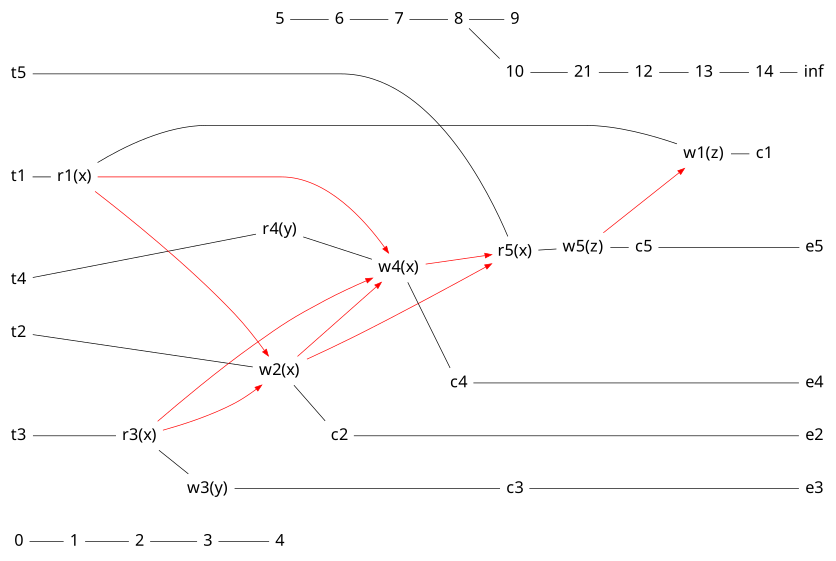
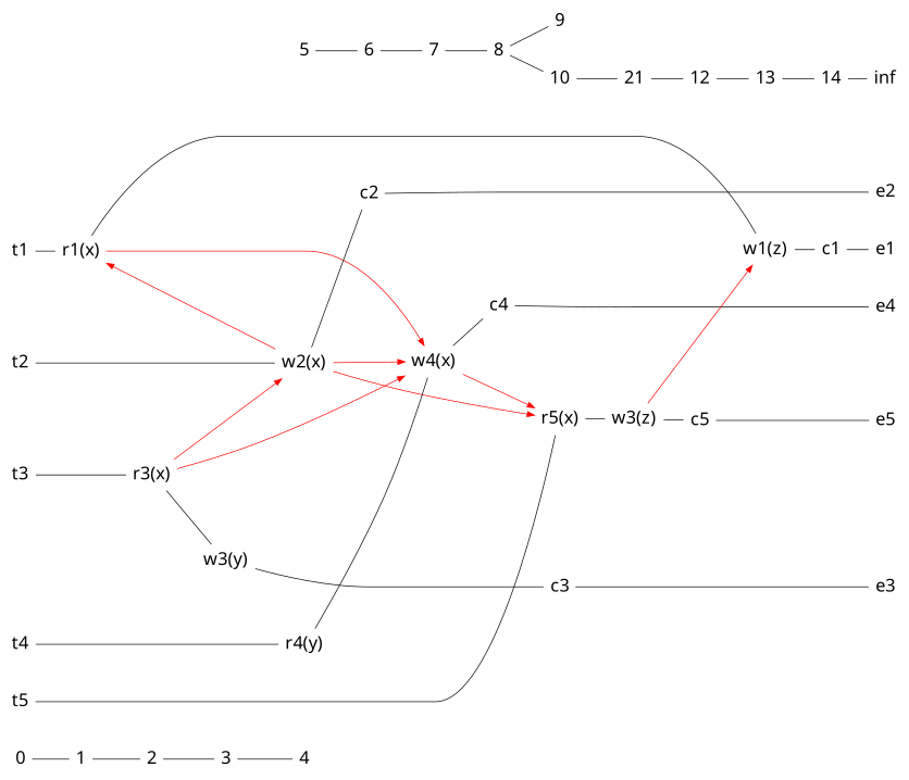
  digraph {
    fontname=Roboto
    rankdir=LR
    ranksep=0.2
    node [fontname="MJXc-TeX-math-I,MJXc-TeX-math-Ix,MJXc-TeX-math-Iw" fontsize=12 margin=0.05 shape=plaintext]
    edge [arrowsize=0 minlen=1 penwidth=0.5]
    0 [height=0 width=0]
    t1 [height=0 width=0]
    t2 [height=0 width=0]
    t3 [height=0 width=0]
    t4 [height=0 width=0]
    t5 [height=0 width=0]
    1 [height=0 width=0]
    "r1(x)" [height=0 width=0]
    2 [height=0 width=0]
    "r3(x)" [height=0 width=0]
    3 [height=0 width=0]
    "w3(y)" [height=0 width=0]
    4 [height=0 width=0]
    "w2(x)" [height=0 width=0]
    5 [height=0 width=0]
    "r4(y)" [height=0 width=0]
    6 [height=0 width=0]
    c2 [height=0 width=0]
    7 [height=0 width=0]
    "w4(x)" [height=0 width=0]
    8 [height=0 width=0]
    c4 [height=0 width=0]
    9 [height=0 width=0]
    "r5(x)" [height=0 width=0]
    10 [height=0 width=0]
    c3 [height=0 width=0]
    n27 [height=0 label=21 width=0]
-   "w5(z)" [height=0 width=0]
+   "w5(z)" [height=0 width=0 label="w3(z)"]
    12 [height=0 width=0]
    c5 [height=0 width=0]
    13 [height=0 width=0]
    "w1(z)" [height=0 width=0]
    14 [height=0 width=0]
    c1 [height=0 width=0]
    inf [height=0 width=0]
+   e1 [height=0 width=0]
    e2 [height=0 width=0]
    e3 [height=0 width=0]
    e4 [height=0 width=0]
    e5 [height=0 width=0]
    subgraph sub_1 {
      rank=same
      0
      t1
      t2
      t3
      t4
      t5
    }
    subgraph sub_2 {
      rank=same
      1
      "r1(x)"
    }
    subgraph sub_3 {
      rank=same
      2
      "r3(x)"
    }
    subgraph sub_4 {
      rank=same
      3
      "w3(y)"
    }
    subgraph sub_5 {
      rank=same
      4
      "w2(x)"
    }
    subgraph sub_6 {
      rank=same
      5
      "r4(y)"
    }
    subgraph sub_7 {
      rank=same
      6
      c2
    }
    subgraph sub_8 {
      rank=same
      7
      "w4(x)"
    }
    subgraph sub_9 {
      rank=same
      8
      c4
    }
    subgraph sub_10 {
      rank=same
      9
      "r5(x)"
    }
    subgraph sub_11 {
      rank=same
      10
      c3
    }
    subgraph sub_12 {
      rank=same
      n27
      "w5(z)"
    }
    subgraph sub_13 {
      rank=same
      12
      c5
    }
    subgraph sub_14 {
      rank=same
      13
      "w1(z)"
    }
    subgraph sub_15 {
      rank=same
      14
      c1
    }
    subgraph sub_16 {
      rank=same
      inf
+     e1
      e2
      e3
      e4
      e5
    }
    subgraph sub_17 {
      t1
      "r1(x)"
      "w1(z)"
      c1
+     e1
    }
    subgraph sub_18 {
      t2
      "w2(x)"
      c2
      e2
    }
    subgraph sub_19 {
      t3
      "r3(x)"
      "w3(y)"
      c3
      e3
    }
    subgraph sub_20 {
      t4
      "r4(y)"
      "w4(x)"
      c4
      e4
    }
    subgraph sub_21 {
      t5
      "r5(x)"
      "w5(z)"
      c5
      e5
    }
    subgraph sub_22 {
      mindist=100.0
      0
      1
      2
      3
      4
      5
      6
      7
      8
      9
      10
      n27
      12
      13
      14
      inf
    }
    0 -> 1
    t1 -> "r1(x)"
    t2 -> "w2(x)"
    t3 -> "r3(x)"
    t4 -> "r4(y)"
    t5 -> "r5(x)"
    1 -> 2
-   "r1(x)" -> "w2(x)" [arrowsize=0.5 color=red]
+   "w2(x)" -> "r1(x)" [arrowsize=0.5 color=red]
    "r1(x)" -> "w4(x)" [arrowsize=0.5 color=red]
    "r1(x)" -> "w1(z)"
    2 -> 3
    "r3(x)" -> "w3(y)"
    "r3(x)" -> "w2(x)" [arrowsize=0.5 color=red]
    "r3(x)" -> "w4(x)" [arrowsize=0.5 color=red]
    3 -> 4
    "w3(y)" -> c3
    "w2(x)" -> c2
    "w2(x)" -> "w4(x)" [arrowsize=0.5 color=red]
    "w2(x)" -> "r5(x)" [arrowsize=0.5 color=red]
    5 -> 6
    "r4(y)" -> "w4(x)"
    6 -> 7
    c2 -> e2
    7 -> 8
    "w4(x)" -> c4
    "w4(x)" -> "r5(x)" [arrowsize=0.5 color=red]
    8 -> 9
    8 -> 10
    c4 -> e4
    "r5(x)" -> "w5(z)"
    10 -> n27
    c3 -> e3
    n27 -> 12
    "w5(z)" -> c5
    "w5(z)" -> "w1(z)" [arrowsize=0.5 color=red]
    12 -> 13
    c5 -> e5
    13 -> 14
    "w1(z)" -> c1
    14 -> inf
+   c1 -> e1
  }
